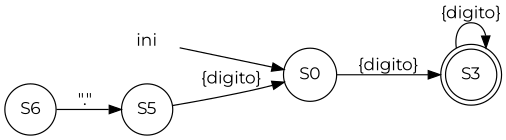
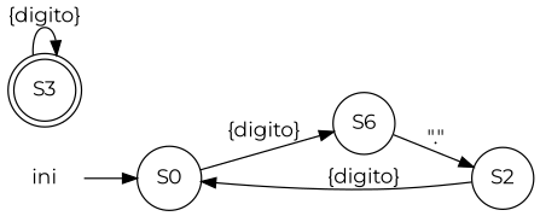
  digraph {
    fontname=Montserrat
    rankdir=LR
    node [fontname=Montserrat shape=circle]
    edge [fontname=Montserrat]
    ini [shape=none]
    S0
    n3 [label=S6]
-   S2 [label=S5]
+   S2
    S3 [shape=doublecircle]
    ini -> S0
-   S0 -> S3 [label="{digito}"]
+   S0 -> n3 [label="{digito}"]
    n3 -> S2 [label="\".\""]
    S2 -> S0 [label="{digito}"]
    S3 -> S3 [label="{digito}"]
  }
